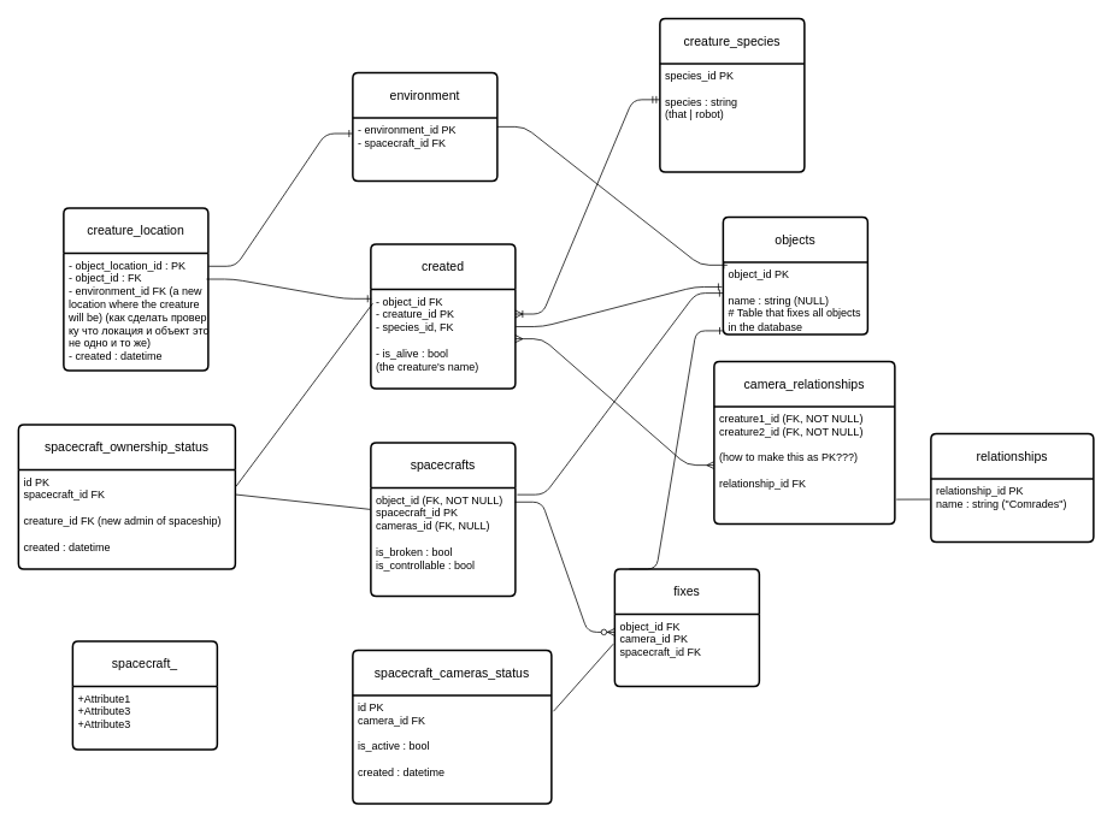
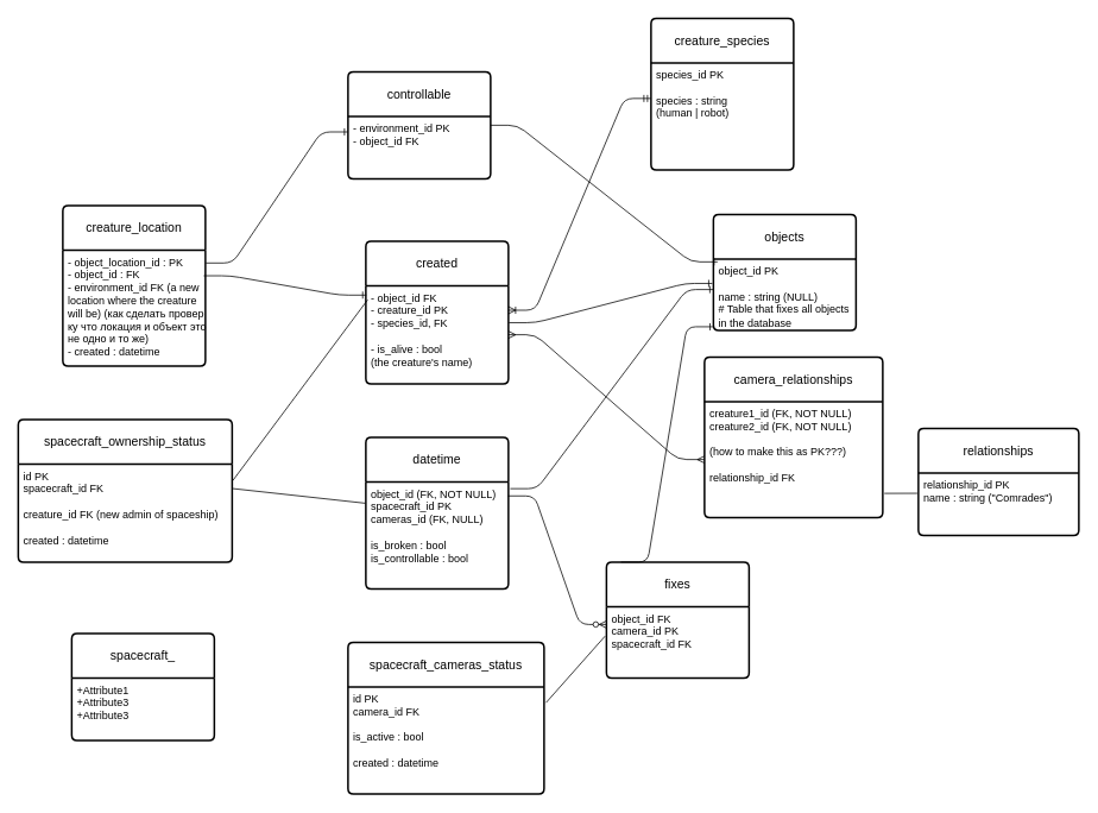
  <mxCell id="0" />
  <mxCell id="1" parent="0" />
  <mxCell id="2" value="created" style="swimlane;childLayout=stackLayout;horizontal=1;startSize=50;horizontalStack=0;rounded=1;fontSize=14;fontStyle=0;strokeWidth=2;resizeParent=0;resizeLast=1;shadow=0;dashed=0;align=center;arcSize=4;whiteSpace=wrap;html=1;" vertex="1" parent="1"><mxGeometry x="410" y="270" width="160" height="160" as="geometry" /></mxCell>
  <mxCell id="3" value="&lt;div&gt;- object_id FK&lt;br&gt;- creature_id PK&lt;/div&gt;&lt;div&gt;- species_id, FK&lt;/div&gt;&lt;div&gt;&lt;br&gt;&lt;/div&gt;&lt;div&gt;- is_alive : bool&lt;br&gt;(the creature's name)&lt;/div&gt;" style="align=left;strokeColor=none;fillColor=none;spacingLeft=4;fontSize=12;verticalAlign=top;resizable=0;rotatable=0;part=1;html=1;" vertex="1" parent="2"><mxGeometry y="50" width="160" height="110" as="geometry" /></mxCell>
  <mxCell id="4" style="edgeStyle=none;html=1;exitX=0.5;exitY=1;exitDx=0;exitDy=0;" edge="1" parent="2" source="2" target="3"><mxGeometry relative="1" as="geometry" /></mxCell>
  <mxCell id="5" value="creature_species" style="swimlane;childLayout=stackLayout;horizontal=1;startSize=50;horizontalStack=0;rounded=1;fontSize=14;fontStyle=0;strokeWidth=2;resizeParent=0;resizeLast=1;shadow=0;dashed=0;align=center;arcSize=4;whiteSpace=wrap;html=1;" vertex="1" parent="1"><mxGeometry x="730" y="20" width="160" height="170" as="geometry" /></mxCell>
- <mxCell id="6" value="&lt;div&gt;species_&lt;span style=&quot;background-color: transparent;&quot;&gt;id PK&lt;/span&gt;&lt;/div&gt;&lt;div&gt;&lt;br&gt;&lt;/div&gt;&lt;div&gt;species : string&amp;nbsp;&lt;/div&gt;&lt;div&gt;(that | robot)&lt;br&gt;&lt;/div&gt;" style="align=left;strokeColor=none;fillColor=none;spacingLeft=4;fontSize=12;verticalAlign=top;resizable=0;rotatable=0;part=1;html=1;" vertex="1" parent="5"><mxGeometry y="50" width="160" height="120" as="geometry" /></mxCell>
+ <mxCell id="6" value="&lt;div&gt;species_&lt;span style=&quot;background-color: transparent;&quot;&gt;id PK&lt;/span&gt;&lt;/div&gt;&lt;div&gt;&lt;br&gt;&lt;/div&gt;&lt;div&gt;species : string&amp;nbsp;&lt;/div&gt;&lt;div&gt;(human | robot)&lt;br&gt;&lt;/div&gt;" style="align=left;strokeColor=none;fillColor=none;spacingLeft=4;fontSize=12;verticalAlign=top;resizable=0;rotatable=0;part=1;html=1;" vertex="1" parent="5"><mxGeometry y="50" width="160" height="120" as="geometry" /></mxCell>
  <mxCell id="7" value="" style="edgeStyle=entityRelationEdgeStyle;fontSize=12;html=1;endArrow=ERoneToMany;startArrow=ERmandOne;exitX=0;exitY=0.333;exitDx=0;exitDy=0;entryX=1;entryY=0.25;entryDx=0;entryDy=0;exitPerimeter=0;" edge="1" parent="1" source="6" target="3"><mxGeometry width="100" height="100" relative="1" as="geometry"><mxPoint x="770" y="330" as="sourcePoint" /><mxPoint x="563.24" y="380.56" as="targetPoint" /><Array as="points"><mxPoint x="750" y="330" /><mxPoint x="740" y="370" /><mxPoint x="580" y="380" /><mxPoint x="660" y="370" /><mxPoint x="770" y="350" /><mxPoint x="730" y="400" /><mxPoint x="680" y="370" /><mxPoint x="750" y="350" /></Array></mxGeometry></mxCell>
- <mxCell id="8" value="spacecrafts" style="swimlane;childLayout=stackLayout;horizontal=1;startSize=50;horizontalStack=0;rounded=1;fontSize=14;fontStyle=0;strokeWidth=2;resizeParent=0;resizeLast=1;shadow=0;dashed=0;align=center;arcSize=4;whiteSpace=wrap;html=1;" vertex="1" parent="1"><mxGeometry x="410" y="490" width="160" height="170" as="geometry"><mxRectangle x="240" y="560" width="110" height="50" as="alternateBounds" /></mxGeometry></mxCell>
+ <mxCell id="8" value="datetime" style="swimlane;childLayout=stackLayout;horizontal=1;startSize=50;horizontalStack=0;rounded=1;fontSize=14;fontStyle=0;strokeWidth=2;resizeParent=0;resizeLast=1;shadow=0;dashed=0;align=center;arcSize=4;whiteSpace=wrap;html=1;" vertex="1" parent="1"><mxGeometry x="410" y="490" width="160" height="170" as="geometry"><mxRectangle x="240" y="560" width="110" height="50" as="alternateBounds" /></mxGeometry></mxCell>
  <mxCell id="9" value="object_id (FK, NOT NULL)&lt;br&gt;spacecraft_id PK&lt;div&gt;cameras_id (FK, NULL)&lt;br&gt;&lt;br&gt;is_broken : bool&lt;/div&gt;&lt;div&gt;is_controllable : bool&lt;br&gt;&lt;br&gt;&lt;/div&gt;" style="align=left;strokeColor=none;fillColor=none;spacingLeft=4;fontSize=12;verticalAlign=top;resizable=0;rotatable=0;part=1;html=1;" vertex="1" parent="8"><mxGeometry y="50" width="160" height="120" as="geometry" /></mxCell>
  <mxCell id="10" value="fixes" style="swimlane;childLayout=stackLayout;horizontal=1;startSize=50;horizontalStack=0;rounded=1;fontSize=14;fontStyle=0;strokeWidth=2;resizeParent=0;resizeLast=1;shadow=0;dashed=0;align=center;arcSize=4;whiteSpace=wrap;html=1;" vertex="1" parent="1"><mxGeometry x="680" y="630" width="160" height="130" as="geometry"><mxRectangle x="490" y="690" width="90" height="50" as="alternateBounds" /></mxGeometry></mxCell>
  <mxCell id="11" value="&lt;div&gt;object_id FK&lt;br&gt;camera_id PK&lt;/div&gt;&lt;div&gt;spacecraft_id FK&lt;/div&gt;" style="align=left;strokeColor=none;fillColor=none;spacingLeft=4;fontSize=12;verticalAlign=top;resizable=0;rotatable=0;part=1;html=1;" vertex="1" parent="10"><mxGeometry y="50" width="160" height="80" as="geometry" /></mxCell>
  <mxCell id="12" value="camera_relationships" style="swimlane;childLayout=stackLayout;horizontal=1;startSize=50;horizontalStack=0;rounded=1;fontSize=14;fontStyle=0;strokeWidth=2;resizeParent=0;resizeLast=1;shadow=0;dashed=0;align=center;arcSize=4;whiteSpace=wrap;html=1;" vertex="1" parent="1"><mxGeometry x="790" y="400" width="200" height="180" as="geometry" /></mxCell>
  <mxCell id="13" value="&lt;div&gt;&lt;span style=&quot;background-color: transparent;&quot;&gt;creature1_id (FK, NOT NULL)&lt;/span&gt;&lt;br&gt;&lt;/div&gt;&lt;div&gt;creature2_id (FK, NOT NULL)&lt;br&gt;&lt;br&gt;(how to make this as PK???)&lt;br&gt;&lt;br&gt;&lt;/div&gt;&lt;div&gt;relationship_id FK&lt;/div&gt;&lt;div&gt;&lt;br&gt;&lt;/div&gt;&lt;div&gt;&lt;br&gt;&lt;/div&gt;" style="align=left;strokeColor=none;fillColor=none;spacingLeft=4;fontSize=12;verticalAlign=top;resizable=0;rotatable=0;part=1;html=1;" vertex="1" parent="12"><mxGeometry y="50" width="200" height="130" as="geometry" /></mxCell>
  <mxCell id="14" value="" style="edgeStyle=entityRelationEdgeStyle;fontSize=12;html=1;endArrow=ERmany;startArrow=ERmany;exitX=1;exitY=0.5;exitDx=0;exitDy=0;entryX=0;entryY=0.5;entryDx=0;entryDy=0;" edge="1" parent="1" source="3" target="13"><mxGeometry width="100" height="100" relative="1" as="geometry"><mxPoint x="630" y="510" as="sourcePoint" /><mxPoint x="730" y="410" as="targetPoint" /></mxGeometry></mxCell>
  <mxCell id="15" value="spacecraft_ownership_status" style="swimlane;childLayout=stackLayout;horizontal=1;startSize=50;horizontalStack=0;rounded=1;fontSize=14;fontStyle=0;strokeWidth=2;resizeParent=0;resizeLast=1;shadow=0;dashed=0;align=center;arcSize=4;whiteSpace=wrap;html=1;" vertex="1" parent="1"><mxGeometry x="20" y="470" width="240" height="160" as="geometry" /></mxCell>
  <mxCell id="16" value="id PK&lt;div&gt;spacecraft_id FK&lt;/div&gt;&lt;div&gt;&lt;br&gt;&lt;/div&gt;&lt;div&gt;creature_id FK (new admin of spaceship)&lt;br&gt;&lt;br&gt;created : datetime&lt;/div&gt;" style="align=left;strokeColor=none;fillColor=none;spacingLeft=4;fontSize=12;verticalAlign=top;resizable=0;rotatable=0;part=1;html=1;" vertex="1" parent="15"><mxGeometry y="50" width="240" height="110" as="geometry" /></mxCell>
  <mxCell id="17" value="" style="endArrow=none;html=1;rounded=0;entryX=-0.004;entryY=0.2;entryDx=0;entryDy=0;entryPerimeter=0;exitX=1;exitY=0.25;exitDx=0;exitDy=0;" edge="1" parent="1" source="16" target="9"><mxGeometry relative="1" as="geometry"><mxPoint x="300" y="520" as="sourcePoint" /><mxPoint x="460" y="520" as="targetPoint" /></mxGeometry></mxCell>
  <mxCell id="18" value="" style="endArrow=none;html=1;rounded=0;entryX=0.013;entryY=0.143;entryDx=0;entryDy=0;entryPerimeter=0;exitX=1.003;exitY=0.169;exitDx=0;exitDy=0;exitPerimeter=0;" edge="1" parent="1" source="16" target="3"><mxGeometry relative="1" as="geometry"><mxPoint x="200" y="370" as="sourcePoint" /><mxPoint x="360" y="370" as="targetPoint" /></mxGeometry></mxCell>
  <mxCell id="19" value="relationships" style="swimlane;childLayout=stackLayout;horizontal=1;startSize=50;horizontalStack=0;rounded=1;fontSize=14;fontStyle=0;strokeWidth=2;resizeParent=0;resizeLast=1;shadow=0;dashed=0;align=center;arcSize=4;whiteSpace=wrap;html=1;" vertex="1" parent="1"><mxGeometry x="1030" y="480" width="180" height="120" as="geometry" /></mxCell>
  <mxCell id="20" value="relationship_id PK&lt;br&gt;name : string (&quot;Comrades&quot;)" style="align=left;strokeColor=none;fillColor=none;spacingLeft=4;fontSize=12;verticalAlign=top;resizable=0;rotatable=0;part=1;html=1;" vertex="1" parent="19"><mxGeometry y="50" width="180" height="70" as="geometry" /></mxCell>
  <mxCell id="21" value="" style="endArrow=none;html=1;rounded=0;entryX=-0.007;entryY=0.327;entryDx=0;entryDy=0;entryPerimeter=0;exitX=1.009;exitY=0.792;exitDx=0;exitDy=0;exitPerimeter=0;" edge="1" parent="1" source="13" target="20"><mxGeometry relative="1" as="geometry"><mxPoint x="750" y="640" as="sourcePoint" /><mxPoint x="910" y="640" as="targetPoint" /></mxGeometry></mxCell>
  <mxCell id="22" value="" style="edgeStyle=entityRelationEdgeStyle;fontSize=12;html=1;endArrow=ERzeroToMany;endFill=1;entryX=0;entryY=0.25;entryDx=0;entryDy=0;exitX=0.996;exitY=0.132;exitDx=0;exitDy=0;exitPerimeter=0;" edge="1" parent="1" source="9" target="11"><mxGeometry width="100" height="100" relative="1" as="geometry"><mxPoint x="480" y="680" as="sourcePoint" /><mxPoint x="580" y="580" as="targetPoint" /></mxGeometry></mxCell>
  <mxCell id="23" value="spacecraft_cameras_status" style="swimlane;childLayout=stackLayout;horizontal=1;startSize=50;horizontalStack=0;rounded=1;fontSize=14;fontStyle=0;strokeWidth=2;resizeParent=0;resizeLast=1;shadow=0;dashed=0;align=center;arcSize=4;whiteSpace=wrap;html=1;" vertex="1" parent="1"><mxGeometry x="390" y="720" width="220" height="170" as="geometry" /></mxCell>
  <mxCell id="24" value="id PK&lt;div&gt;camera_id FK&lt;/div&gt;&lt;div&gt;&lt;br&gt;&lt;/div&gt;&lt;div&gt;is_active : bool&lt;br&gt;&lt;br&gt;created : datetime&lt;/div&gt;" style="align=left;strokeColor=none;fillColor=none;spacingLeft=4;fontSize=12;verticalAlign=top;resizable=0;rotatable=0;part=1;html=1;" vertex="1" parent="23"><mxGeometry y="50" width="220" height="120" as="geometry" /></mxCell>
  <mxCell id="25" value="" style="endArrow=none;html=1;rounded=0;entryX=-0.01;entryY=0.414;entryDx=0;entryDy=0;entryPerimeter=0;exitX=1.01;exitY=0.148;exitDx=0;exitDy=0;exitPerimeter=0;" edge="1" parent="1" source="24" target="11"><mxGeometry relative="1" as="geometry"><mxPoint x="300" y="720" as="sourcePoint" /><mxPoint x="460" y="720" as="targetPoint" /></mxGeometry></mxCell>
  <mxCell id="26" value="objects" style="swimlane;childLayout=stackLayout;horizontal=1;startSize=50;horizontalStack=0;rounded=1;fontSize=14;fontStyle=0;strokeWidth=2;resizeParent=0;resizeLast=1;shadow=0;dashed=0;align=center;arcSize=4;whiteSpace=wrap;html=1;" vertex="1" parent="1"><mxGeometry x="800" y="240" width="160" height="130" as="geometry" /></mxCell>
  <mxCell id="27" value="object_id PK&lt;br&gt;&lt;br&gt;name : string (NULL)&lt;br&gt;# Table that fixes all objects&lt;br&gt;in the database" style="align=left;strokeColor=none;fillColor=none;spacingLeft=4;fontSize=12;verticalAlign=top;resizable=0;rotatable=0;part=1;html=1;" vertex="1" parent="26"><mxGeometry y="50" width="160" height="80" as="geometry" /></mxCell>
  <mxCell id="28" value="" style="edgeStyle=entityRelationEdgeStyle;fontSize=12;html=1;endArrow=ERone;endFill=1;entryX=-0.008;entryY=0.343;entryDx=0;entryDy=0;entryPerimeter=0;exitX=1.003;exitY=0.377;exitDx=0;exitDy=0;exitPerimeter=0;" edge="1" parent="1" source="3" target="27"><mxGeometry width="100" height="100" relative="1" as="geometry"><mxPoint x="580" y="530" as="sourcePoint" /><mxPoint x="680" y="430" as="targetPoint" /></mxGeometry></mxCell>
  <mxCell id="29" value="" style="edgeStyle=entityRelationEdgeStyle;fontSize=12;html=1;endArrow=ERone;endFill=1;entryX=0;entryY=0.429;entryDx=0;entryDy=0;entryPerimeter=0;exitX=1.013;exitY=0.064;exitDx=0;exitDy=0;exitPerimeter=0;" edge="1" parent="1" source="9" target="27"><mxGeometry width="100" height="100" relative="1" as="geometry"><mxPoint x="580" y="530" as="sourcePoint" /><mxPoint x="680" y="430" as="targetPoint" /></mxGeometry></mxCell>
  <mxCell id="30" value="" style="edgeStyle=entityRelationEdgeStyle;fontSize=12;html=1;endArrow=ERone;endFill=1;exitX=0.101;exitY=0;exitDx=0;exitDy=0;exitPerimeter=0;entryX=0.001;entryY=0.951;entryDx=0;entryDy=0;entryPerimeter=0;" edge="1" parent="1" source="10" target="27"><mxGeometry width="100" height="100" relative="1" as="geometry"><mxPoint x="710" y="719.16" as="sourcePoint" /><mxPoint x="810" y="390" as="targetPoint" /><Array as="points"><mxPoint x="800" y="360" /><mxPoint x="780" y="500" /></Array></mxGeometry></mxCell>
  <mxCell id="31" value="creature_location" style="swimlane;childLayout=stackLayout;horizontal=1;startSize=50;horizontalStack=0;rounded=1;fontSize=14;fontStyle=0;strokeWidth=2;resizeParent=0;resizeLast=1;shadow=0;dashed=0;align=center;arcSize=4;whiteSpace=wrap;html=1;" vertex="1" parent="1"><mxGeometry x="70" y="230" width="160" height="180" as="geometry" /></mxCell>
  <mxCell id="32" value="- object_location_id : PK&lt;div&gt;- object_id : FK&lt;br&gt;- environment_id FK (a new&lt;br&gt;location where the creature&amp;nbsp;&lt;br&gt;will be) (как сделать провер&lt;br&gt;ку что локация и объект это&lt;br&gt;не одно и то же)&lt;/div&gt;&lt;div&gt;- created : datetime&lt;br&gt;&lt;br&gt;&lt;/div&gt;" style="align=left;strokeColor=none;fillColor=none;spacingLeft=4;fontSize=12;verticalAlign=top;resizable=0;rotatable=0;part=1;html=1;" vertex="1" parent="31"><mxGeometry y="50" width="160" height="130" as="geometry" /></mxCell>
- <mxCell id="33" value="environment" style="swimlane;childLayout=stackLayout;horizontal=1;startSize=50;horizontalStack=0;rounded=1;fontSize=14;fontStyle=0;strokeWidth=2;resizeParent=0;resizeLast=1;shadow=0;dashed=0;align=center;arcSize=4;whiteSpace=wrap;html=1;" vertex="1" parent="1"><mxGeometry x="390" y="80" width="160" height="120" as="geometry" /></mxCell>
- <mxCell id="34" value="- environment_id PK&lt;br&gt;- spacecraft_id FK" style="align=left;strokeColor=none;fillColor=none;spacingLeft=4;fontSize=12;verticalAlign=top;resizable=0;rotatable=0;part=1;html=1;" vertex="1" parent="33"><mxGeometry y="50" width="160" height="70" as="geometry" /></mxCell>
+ <mxCell id="33" value="controllable" style="swimlane;childLayout=stackLayout;horizontal=1;startSize=50;horizontalStack=0;rounded=1;fontSize=14;fontStyle=0;strokeWidth=2;resizeParent=0;resizeLast=1;shadow=0;dashed=0;align=center;arcSize=4;whiteSpace=wrap;html=1;" vertex="1" parent="1"><mxGeometry x="390" y="80" width="160" height="120" as="geometry" /></mxCell>
+ <mxCell id="34" value="- environment_id PK&lt;br&gt;- object_id FK" style="align=left;strokeColor=none;fillColor=none;spacingLeft=4;fontSize=12;verticalAlign=top;resizable=0;rotatable=0;part=1;html=1;" vertex="1" parent="33"><mxGeometry y="50" width="160" height="70" as="geometry" /></mxCell>
  <mxCell id="35" value="" style="edgeStyle=entityRelationEdgeStyle;fontSize=12;html=1;endArrow=ERone;endFill=1;entryX=0.029;entryY=0.041;entryDx=0;entryDy=0;entryPerimeter=0;exitX=1;exitY=0.143;exitDx=0;exitDy=0;exitPerimeter=0;" edge="1" parent="1" source="34" target="27"><mxGeometry width="100" height="100" relative="1" as="geometry"><mxPoint x="470" y="310" as="sourcePoint" /><mxPoint x="570" y="210" as="targetPoint" /></mxGeometry></mxCell>
  <mxCell id="36" value="" style="edgeStyle=entityRelationEdgeStyle;fontSize=12;html=1;endArrow=ERone;endFill=1;entryX=0;entryY=0.25;entryDx=0;entryDy=0;exitX=1.003;exitY=0.112;exitDx=0;exitDy=0;exitPerimeter=0;" edge="1" parent="1" source="32" target="34"><mxGeometry width="100" height="100" relative="1" as="geometry"><mxPoint x="470" y="310" as="sourcePoint" /><mxPoint x="570" y="210" as="targetPoint" /></mxGeometry></mxCell>
  <mxCell id="37" value="" style="edgeStyle=entityRelationEdgeStyle;fontSize=12;html=1;endArrow=ERone;endFill=1;entryX=0.003;entryY=0.096;entryDx=0;entryDy=0;exitX=0.988;exitY=0.222;exitDx=0;exitDy=0;entryPerimeter=0;exitPerimeter=0;" edge="1" parent="1" source="32" target="3"><mxGeometry width="100" height="100" relative="1" as="geometry"><mxPoint x="242" y="305" as="sourcePoint" /><mxPoint x="400" y="158" as="targetPoint" /></mxGeometry></mxCell>
  <mxCell id="38" value="spacecraft_" style="swimlane;childLayout=stackLayout;horizontal=1;startSize=50;horizontalStack=0;rounded=1;fontSize=14;fontStyle=0;strokeWidth=2;resizeParent=0;resizeLast=1;shadow=0;dashed=0;align=center;arcSize=4;whiteSpace=wrap;html=1;" vertex="1" parent="1"><mxGeometry x="80" y="710" width="160" height="120" as="geometry" /></mxCell>
  <mxCell id="39" value="+Attribute1&#10;+Attribute3&#10;+Attribute3" style="align=left;strokeColor=none;fillColor=none;spacingLeft=4;fontSize=12;verticalAlign=top;resizable=0;rotatable=0;part=1;html=1;" vertex="1" parent="38"><mxGeometry y="50" width="160" height="70" as="geometry" /></mxCell>
